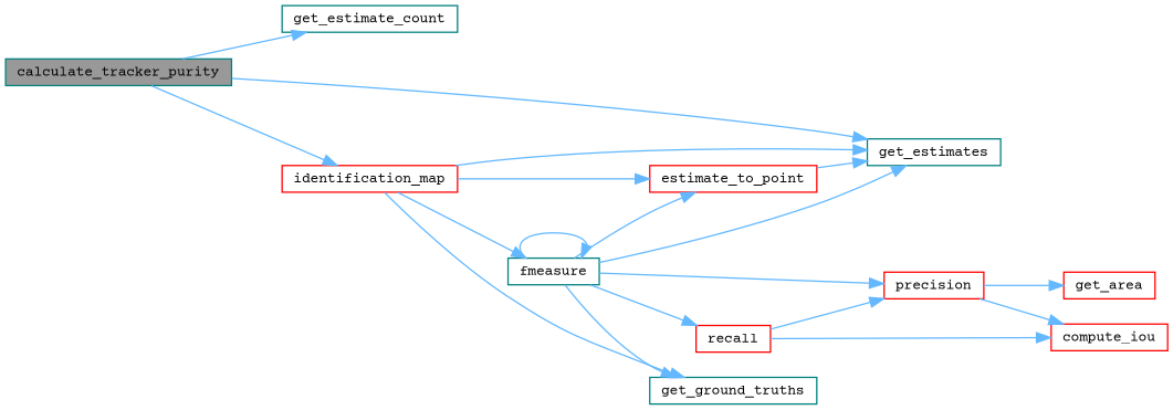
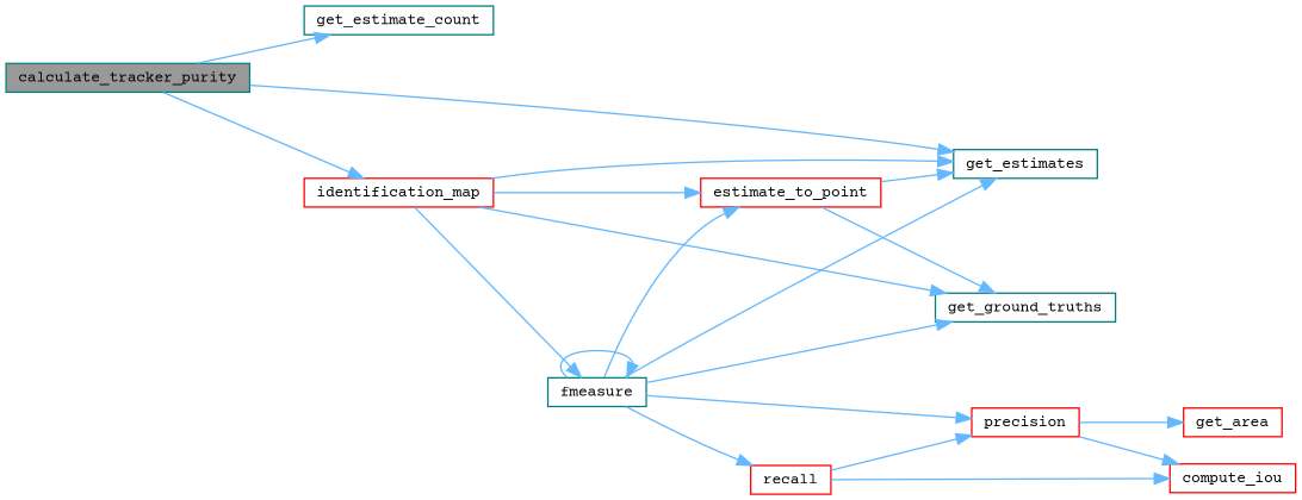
  digraph {
    fontname="Courier Prime"
    rankdir=LR
    node [color=red fillcolor=white fontname="Courier Prime" fontsize=10 shape=box style=filled]
    edge [color=steelblue1 fontname="Courier Prime" fontsize=10 labelfontname=Helvetica labelfontsize=10 style=solid]
    n1 [color=teal fillcolor=grey60 fontcolor=black height=0.2 label=calculate_tracker_purity width=0.4]
    n2 [color=teal height=0.2 label=get_estimate_count width=0.4]
    n3 [color=teal height=0.2 label=get_estimates width=0.4]
    n4 [height=0.2 label=identification_map width=0.4]
    n5 [height=0.2 label=estimate_to_point width=0.4]
    n6 [color=teal height=0.2 label=get_ground_truths width=0.4]
    n7 [color=teal height=0.2 label=fmeasure width=0.4]
    n8 [height=0.2 label=precision width=0.4]
    n9 [height=0.2 label=recall width=0.4]
    n10 [height=0.2 label=compute_iou width=0.4]
    n11 [height=0.2 label=get_area width=0.4]
    n1 -> n2
    n1 -> n3
    n1 -> n4
    n4 -> n3
    n4 -> n5
    n4 -> n6
    n4 -> n7
    n5 -> n3
+   n5 -> n6
    n7 -> n3
    n7 -> n5
    n7 -> n6
    n7 -> n7
    n7 -> n8
    n7 -> n9
    n8 -> n10
    n8 -> n11
    n9 -> n8
    n9 -> n10
  }
